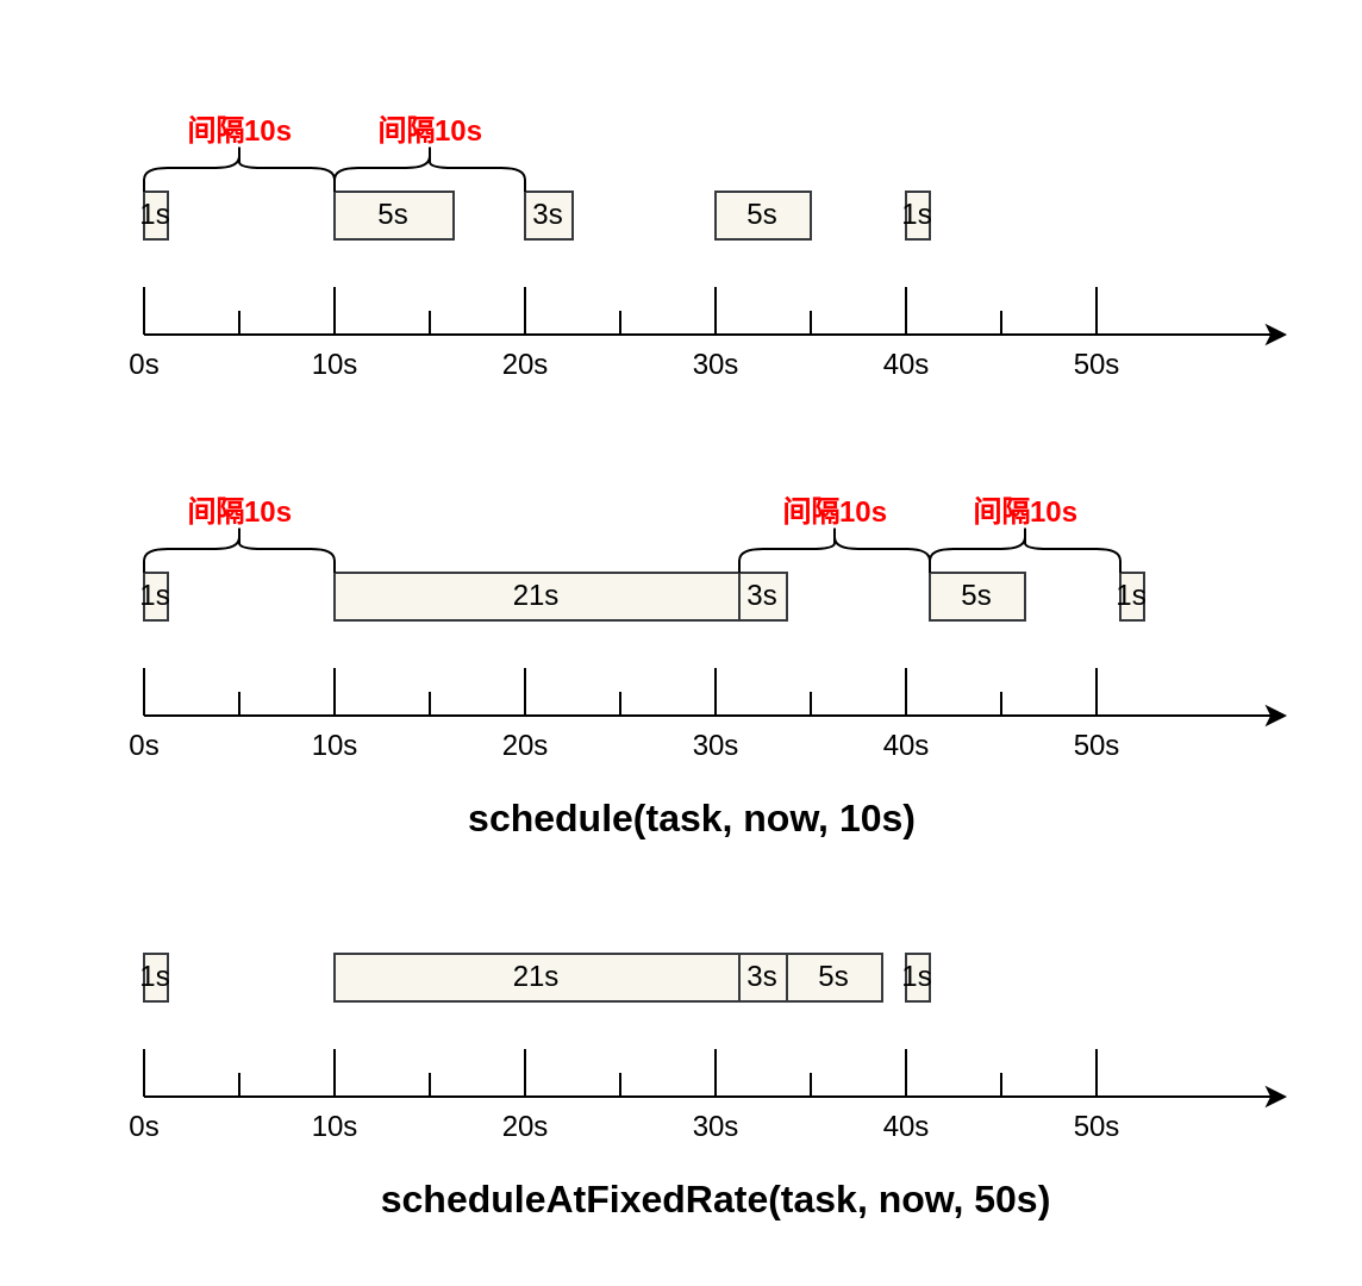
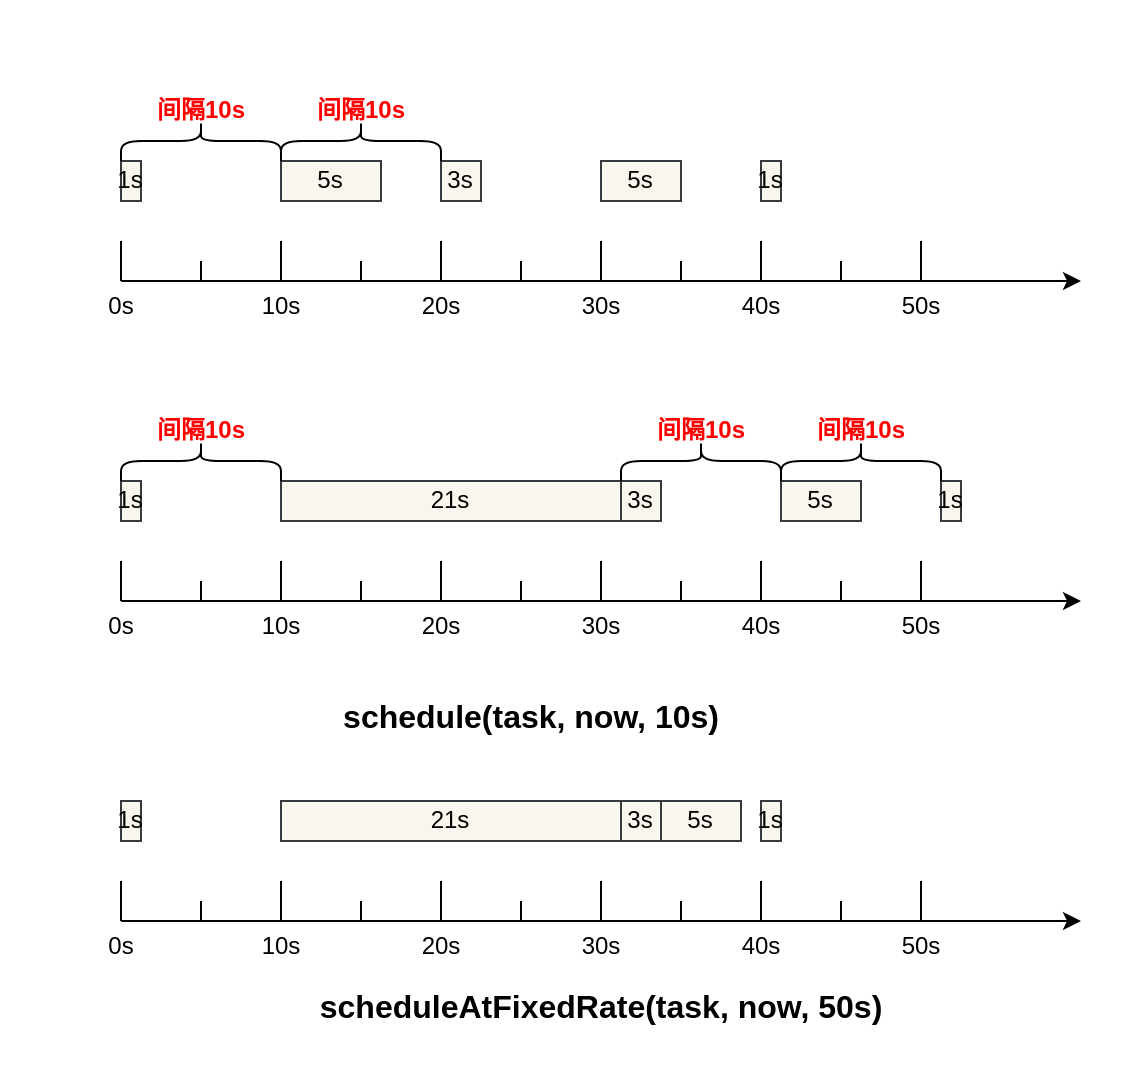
  <mxCell id="0" />
  <mxCell id="1" parent="0" />
  <mxCell id="2" value="" style="group" parent="1" vertex="1" connectable="0"><mxGeometry x="40" y="120" width="500" height="48" as="geometry" /></mxCell>
  <mxCell id="3" value="" style="endArrow=classic;html=1;rounded=0;" parent="2" edge="1"><mxGeometry width="50" height="50" relative="1" as="geometry"><mxPoint x="20" y="20" as="sourcePoint" /><mxPoint x="500" y="20" as="targetPoint" /></mxGeometry></mxCell>
  <mxCell id="4" value="" style="endArrow=none;html=1;rounded=0;" parent="2" edge="1"><mxGeometry width="50" height="50" relative="1" as="geometry"><mxPoint x="20" y="20" as="sourcePoint" /><mxPoint x="20" as="targetPoint" /></mxGeometry></mxCell>
  <mxCell id="5" value="" style="endArrow=none;html=1;rounded=0;" parent="2" edge="1"><mxGeometry width="50" height="50" relative="1" as="geometry"><mxPoint x="60" y="20" as="sourcePoint" /><mxPoint x="60" y="10" as="targetPoint" /></mxGeometry></mxCell>
  <mxCell id="6" value="" style="endArrow=none;html=1;rounded=0;" parent="2" edge="1"><mxGeometry width="50" height="50" relative="1" as="geometry"><mxPoint x="100" y="20" as="sourcePoint" /><mxPoint x="100" as="targetPoint" /></mxGeometry></mxCell>
  <mxCell id="7" value="" style="endArrow=none;html=1;rounded=0;" parent="2" edge="1"><mxGeometry width="50" height="50" relative="1" as="geometry"><mxPoint x="140" y="20" as="sourcePoint" /><mxPoint x="140" y="10" as="targetPoint" /></mxGeometry></mxCell>
  <mxCell id="8" value="" style="endArrow=none;html=1;rounded=0;" parent="2" edge="1"><mxGeometry width="50" height="50" relative="1" as="geometry"><mxPoint x="180" y="20" as="sourcePoint" /><mxPoint x="180" as="targetPoint" /></mxGeometry></mxCell>
  <mxCell id="9" value="" style="endArrow=none;html=1;rounded=0;" parent="2" edge="1"><mxGeometry width="50" height="50" relative="1" as="geometry"><mxPoint x="220" y="20" as="sourcePoint" /><mxPoint x="220" y="10" as="targetPoint" /></mxGeometry></mxCell>
  <mxCell id="10" value="" style="endArrow=none;html=1;rounded=0;" parent="2" edge="1"><mxGeometry width="50" height="50" relative="1" as="geometry"><mxPoint x="260" y="20" as="sourcePoint" /><mxPoint x="260" as="targetPoint" /></mxGeometry></mxCell>
  <mxCell id="11" value="" style="endArrow=none;html=1;rounded=0;" parent="2" edge="1"><mxGeometry width="50" height="50" relative="1" as="geometry"><mxPoint x="300" y="20" as="sourcePoint" /><mxPoint x="300" y="10" as="targetPoint" /></mxGeometry></mxCell>
  <mxCell id="12" value="" style="endArrow=none;html=1;rounded=0;" parent="2" edge="1"><mxGeometry width="50" height="50" relative="1" as="geometry"><mxPoint x="340" y="20" as="sourcePoint" /><mxPoint x="340" as="targetPoint" /></mxGeometry></mxCell>
  <mxCell id="13" value="0s" style="text;html=1;align=center;verticalAlign=middle;resizable=0;points=[];autosize=1;strokeColor=none;fillColor=none;" parent="2" vertex="1"><mxGeometry y="18" width="40" height="30" as="geometry" /></mxCell>
  <mxCell id="14" value="10s" style="text;html=1;align=center;verticalAlign=middle;resizable=0;points=[];autosize=1;strokeColor=none;fillColor=none;" parent="2" vertex="1"><mxGeometry x="80" y="18" width="40" height="30" as="geometry" /></mxCell>
  <mxCell id="15" value="20s" style="text;html=1;align=center;verticalAlign=middle;resizable=0;points=[];autosize=1;strokeColor=none;fillColor=none;" parent="2" vertex="1"><mxGeometry x="160" y="18" width="40" height="30" as="geometry" /></mxCell>
  <mxCell id="16" value="30s" style="text;html=1;align=center;verticalAlign=middle;resizable=0;points=[];autosize=1;strokeColor=none;fillColor=none;" parent="2" vertex="1"><mxGeometry x="240" y="18" width="40" height="30" as="geometry" /></mxCell>
  <mxCell id="17" value="40s" style="text;html=1;align=center;verticalAlign=middle;resizable=0;points=[];autosize=1;strokeColor=none;fillColor=none;" parent="2" vertex="1"><mxGeometry x="320" y="18" width="40" height="30" as="geometry" /></mxCell>
  <mxCell id="18" value="" style="endArrow=none;html=1;rounded=0;" parent="2" edge="1"><mxGeometry width="50" height="50" relative="1" as="geometry"><mxPoint x="380" y="20" as="sourcePoint" /><mxPoint x="380" y="10" as="targetPoint" /></mxGeometry></mxCell>
  <mxCell id="19" value="" style="endArrow=none;html=1;rounded=0;" parent="2" edge="1"><mxGeometry width="50" height="50" relative="1" as="geometry"><mxPoint x="420" y="20" as="sourcePoint" /><mxPoint x="420" as="targetPoint" /></mxGeometry></mxCell>
  <mxCell id="20" value="50s" style="text;html=1;align=center;verticalAlign=middle;resizable=0;points=[];autosize=1;strokeColor=none;fillColor=none;" parent="2" vertex="1"><mxGeometry x="400" y="18" width="40" height="30" as="geometry" /></mxCell>
  <mxCell id="21" value="1s" style="rounded=0;whiteSpace=wrap;html=1;fillColor=#f9f7ed;strokeColor=#36393d;" parent="1" vertex="1"><mxGeometry x="60" y="80" width="10" height="20" as="geometry" /></mxCell>
  <mxCell id="22" value="5s" style="rounded=0;whiteSpace=wrap;html=1;fillColor=#f9f7ed;strokeColor=#36393d;" parent="1" vertex="1"><mxGeometry x="140" y="80" width="50" height="20" as="geometry" /></mxCell>
  <mxCell id="23" value="3s" style="rounded=0;whiteSpace=wrap;html=1;fillColor=#f9f7ed;strokeColor=#36393d;" parent="1" vertex="1"><mxGeometry x="220" y="80" width="20" height="20" as="geometry" /></mxCell>
  <mxCell id="24" value="5s" style="rounded=0;whiteSpace=wrap;html=1;fillColor=#f9f7ed;strokeColor=#36393d;" parent="1" vertex="1"><mxGeometry x="300" y="80" width="40" height="20" as="geometry" /></mxCell>
  <mxCell id="25" value="1s" style="rounded=0;whiteSpace=wrap;html=1;fillColor=#f9f7ed;strokeColor=#36393d;" parent="1" vertex="1"><mxGeometry x="380" y="80" width="10" height="20" as="geometry" /></mxCell>
  <mxCell id="26" value="" style="group" parent="1" vertex="1" connectable="0"><mxGeometry x="40" y="280" width="500" height="48" as="geometry" /></mxCell>
  <mxCell id="27" value="" style="endArrow=classic;html=1;rounded=0;" parent="26" edge="1"><mxGeometry width="50" height="50" relative="1" as="geometry"><mxPoint x="20" y="20" as="sourcePoint" /><mxPoint x="500" y="20" as="targetPoint" /></mxGeometry></mxCell>
  <mxCell id="28" value="" style="endArrow=none;html=1;rounded=0;" parent="26" edge="1"><mxGeometry width="50" height="50" relative="1" as="geometry"><mxPoint x="20" y="20" as="sourcePoint" /><mxPoint x="20" as="targetPoint" /></mxGeometry></mxCell>
  <mxCell id="29" value="" style="endArrow=none;html=1;rounded=0;" parent="26" edge="1"><mxGeometry width="50" height="50" relative="1" as="geometry"><mxPoint x="60" y="20" as="sourcePoint" /><mxPoint x="60" y="10" as="targetPoint" /></mxGeometry></mxCell>
  <mxCell id="30" value="" style="endArrow=none;html=1;rounded=0;" parent="26" edge="1"><mxGeometry width="50" height="50" relative="1" as="geometry"><mxPoint x="100" y="20" as="sourcePoint" /><mxPoint x="100" as="targetPoint" /></mxGeometry></mxCell>
  <mxCell id="31" value="" style="endArrow=none;html=1;rounded=0;" parent="26" edge="1"><mxGeometry width="50" height="50" relative="1" as="geometry"><mxPoint x="140" y="20" as="sourcePoint" /><mxPoint x="140" y="10" as="targetPoint" /></mxGeometry></mxCell>
  <mxCell id="32" value="" style="endArrow=none;html=1;rounded=0;" parent="26" edge="1"><mxGeometry width="50" height="50" relative="1" as="geometry"><mxPoint x="180" y="20" as="sourcePoint" /><mxPoint x="180" as="targetPoint" /></mxGeometry></mxCell>
  <mxCell id="33" value="" style="endArrow=none;html=1;rounded=0;" parent="26" edge="1"><mxGeometry width="50" height="50" relative="1" as="geometry"><mxPoint x="220" y="20" as="sourcePoint" /><mxPoint x="220" y="10" as="targetPoint" /></mxGeometry></mxCell>
  <mxCell id="34" value="" style="endArrow=none;html=1;rounded=0;" parent="26" edge="1"><mxGeometry width="50" height="50" relative="1" as="geometry"><mxPoint x="260" y="20" as="sourcePoint" /><mxPoint x="260" as="targetPoint" /></mxGeometry></mxCell>
  <mxCell id="35" value="" style="endArrow=none;html=1;rounded=0;" parent="26" edge="1"><mxGeometry width="50" height="50" relative="1" as="geometry"><mxPoint x="300" y="20" as="sourcePoint" /><mxPoint x="300" y="10" as="targetPoint" /></mxGeometry></mxCell>
  <mxCell id="36" value="" style="endArrow=none;html=1;rounded=0;" parent="26" edge="1"><mxGeometry width="50" height="50" relative="1" as="geometry"><mxPoint x="340" y="20" as="sourcePoint" /><mxPoint x="340" as="targetPoint" /></mxGeometry></mxCell>
  <mxCell id="37" value="0s" style="text;html=1;align=center;verticalAlign=middle;resizable=0;points=[];autosize=1;strokeColor=none;fillColor=none;" parent="26" vertex="1"><mxGeometry y="18" width="40" height="30" as="geometry" /></mxCell>
  <mxCell id="38" value="10s" style="text;html=1;align=center;verticalAlign=middle;resizable=0;points=[];autosize=1;strokeColor=none;fillColor=none;" parent="26" vertex="1"><mxGeometry x="80" y="18" width="40" height="30" as="geometry" /></mxCell>
  <mxCell id="39" value="20s" style="text;html=1;align=center;verticalAlign=middle;resizable=0;points=[];autosize=1;strokeColor=none;fillColor=none;" parent="26" vertex="1"><mxGeometry x="160" y="18" width="40" height="30" as="geometry" /></mxCell>
  <mxCell id="40" value="30s" style="text;html=1;align=center;verticalAlign=middle;resizable=0;points=[];autosize=1;strokeColor=none;fillColor=none;" parent="26" vertex="1"><mxGeometry x="240" y="18" width="40" height="30" as="geometry" /></mxCell>
  <mxCell id="41" value="40s" style="text;html=1;align=center;verticalAlign=middle;resizable=0;points=[];autosize=1;strokeColor=none;fillColor=none;" parent="26" vertex="1"><mxGeometry x="320" y="18" width="40" height="30" as="geometry" /></mxCell>
  <mxCell id="42" value="" style="endArrow=none;html=1;rounded=0;" parent="26" edge="1"><mxGeometry width="50" height="50" relative="1" as="geometry"><mxPoint x="380" y="20" as="sourcePoint" /><mxPoint x="380" y="10" as="targetPoint" /></mxGeometry></mxCell>
  <mxCell id="43" value="" style="endArrow=none;html=1;rounded=0;" parent="26" edge="1"><mxGeometry width="50" height="50" relative="1" as="geometry"><mxPoint x="420" y="20" as="sourcePoint" /><mxPoint x="420" as="targetPoint" /></mxGeometry></mxCell>
  <mxCell id="44" value="50s" style="text;html=1;align=center;verticalAlign=middle;resizable=0;points=[];autosize=1;strokeColor=none;fillColor=none;" parent="26" vertex="1"><mxGeometry x="400" y="18" width="40" height="30" as="geometry" /></mxCell>
  <mxCell id="45" value="1s" style="rounded=0;whiteSpace=wrap;html=1;fillColor=#f9f7ed;strokeColor=#36393d;" parent="1" vertex="1"><mxGeometry x="60" y="240" width="10" height="20" as="geometry" /></mxCell>
  <mxCell id="46" value="21s" style="rounded=0;whiteSpace=wrap;html=1;fillColor=#f9f7ed;strokeColor=#36393d;" parent="1" vertex="1"><mxGeometry x="140" y="240" width="170" height="20" as="geometry" /></mxCell>
  <mxCell id="47" value="3s" style="rounded=0;whiteSpace=wrap;html=1;fillColor=#f9f7ed;strokeColor=#36393d;" parent="1" vertex="1"><mxGeometry x="310" y="240" width="20" height="20" as="geometry" /></mxCell>
  <mxCell id="48" value="5s" style="rounded=0;whiteSpace=wrap;html=1;fillColor=#f9f7ed;strokeColor=#36393d;" parent="1" vertex="1"><mxGeometry x="390" y="240" width="40" height="20" as="geometry" /></mxCell>
  <mxCell id="49" value="1s" style="rounded=0;whiteSpace=wrap;html=1;fillColor=#f9f7ed;strokeColor=#36393d;" parent="1" vertex="1"><mxGeometry x="470" y="240" width="10" height="20" as="geometry" /></mxCell>
  <mxCell id="50" value="" style="shape=curlyBracket;whiteSpace=wrap;html=1;rounded=1;labelPosition=left;verticalLabelPosition=middle;align=right;verticalAlign=middle;direction=south;" parent="1" vertex="1"><mxGeometry x="310" y="220" width="80" height="20" as="geometry" /></mxCell>
  <mxCell id="51" value="间隔10s" style="text;html=1;align=center;verticalAlign=middle;resizable=0;points=[];autosize=1;strokeColor=none;fillColor=none;fontColor=#FF0000;fontStyle=1" parent="1" vertex="1"><mxGeometry x="315" y="200" width="70" height="30" as="geometry" /></mxCell>
  <mxCell id="52" value="" style="shape=curlyBracket;whiteSpace=wrap;html=1;rounded=1;flipH=1;labelPosition=right;verticalLabelPosition=middle;align=left;verticalAlign=middle;direction=south;" parent="1" vertex="1"><mxGeometry x="60" y="60" width="80" height="20" as="geometry" /></mxCell>
  <mxCell id="53" value="间隔10s" style="text;html=1;align=center;verticalAlign=middle;resizable=0;points=[];autosize=1;strokeColor=none;fillColor=none;fontColor=#FF0000;fontStyle=1" parent="1" vertex="1"><mxGeometry x="65" y="40" width="70" height="30" as="geometry" /></mxCell>
  <mxCell id="54" value="" style="group" parent="1" vertex="1" connectable="0"><mxGeometry x="40" y="430" width="500" height="58" as="geometry" /></mxCell>
  <mxCell id="55" value="0s" style="text;html=1;align=center;verticalAlign=middle;resizable=0;points=[];autosize=1;strokeColor=none;fillColor=none;" parent="54" vertex="1"><mxGeometry y="28" width="40" height="30" as="geometry" /></mxCell>
  <mxCell id="56" value="" style="endArrow=classic;html=1;rounded=0;" parent="54" edge="1"><mxGeometry width="50" height="50" relative="1" as="geometry"><mxPoint x="20" y="30" as="sourcePoint" /><mxPoint x="500" y="30" as="targetPoint" /></mxGeometry></mxCell>
  <mxCell id="57" value="" style="endArrow=none;html=1;rounded=0;" parent="54" edge="1"><mxGeometry width="50" height="50" relative="1" as="geometry"><mxPoint x="20" y="30" as="sourcePoint" /><mxPoint x="20" y="10" as="targetPoint" /></mxGeometry></mxCell>
  <mxCell id="58" value="" style="endArrow=none;html=1;rounded=0;" parent="54" edge="1"><mxGeometry width="50" height="50" relative="1" as="geometry"><mxPoint x="60" y="30" as="sourcePoint" /><mxPoint x="60" y="20" as="targetPoint" /></mxGeometry></mxCell>
  <mxCell id="59" value="" style="endArrow=none;html=1;rounded=0;" parent="54" edge="1"><mxGeometry width="50" height="50" relative="1" as="geometry"><mxPoint x="100" y="30" as="sourcePoint" /><mxPoint x="100" y="10" as="targetPoint" /></mxGeometry></mxCell>
  <mxCell id="60" value="" style="endArrow=none;html=1;rounded=0;" parent="54" edge="1"><mxGeometry width="50" height="50" relative="1" as="geometry"><mxPoint x="140" y="30" as="sourcePoint" /><mxPoint x="140" y="20" as="targetPoint" /></mxGeometry></mxCell>
  <mxCell id="61" value="" style="endArrow=none;html=1;rounded=0;" parent="54" edge="1"><mxGeometry width="50" height="50" relative="1" as="geometry"><mxPoint x="180" y="30" as="sourcePoint" /><mxPoint x="180" y="10" as="targetPoint" /></mxGeometry></mxCell>
  <mxCell id="62" value="" style="endArrow=none;html=1;rounded=0;" parent="54" edge="1"><mxGeometry width="50" height="50" relative="1" as="geometry"><mxPoint x="220" y="30" as="sourcePoint" /><mxPoint x="220" y="20" as="targetPoint" /></mxGeometry></mxCell>
  <mxCell id="63" value="" style="endArrow=none;html=1;rounded=0;" parent="54" edge="1"><mxGeometry width="50" height="50" relative="1" as="geometry"><mxPoint x="260" y="30" as="sourcePoint" /><mxPoint x="260" y="10" as="targetPoint" /></mxGeometry></mxCell>
  <mxCell id="64" value="" style="endArrow=none;html=1;rounded=0;" parent="54" edge="1"><mxGeometry width="50" height="50" relative="1" as="geometry"><mxPoint x="300" y="30" as="sourcePoint" /><mxPoint x="300" y="20" as="targetPoint" /></mxGeometry></mxCell>
  <mxCell id="65" value="" style="endArrow=none;html=1;rounded=0;" parent="54" edge="1"><mxGeometry width="50" height="50" relative="1" as="geometry"><mxPoint x="340" y="30" as="sourcePoint" /><mxPoint x="340" y="10" as="targetPoint" /></mxGeometry></mxCell>
  <mxCell id="66" value="10s" style="text;html=1;align=center;verticalAlign=middle;resizable=0;points=[];autosize=1;strokeColor=none;fillColor=none;" parent="54" vertex="1"><mxGeometry x="80" y="28" width="40" height="30" as="geometry" /></mxCell>
  <mxCell id="67" value="20s" style="text;html=1;align=center;verticalAlign=middle;resizable=0;points=[];autosize=1;strokeColor=none;fillColor=none;" parent="54" vertex="1"><mxGeometry x="160" y="28" width="40" height="30" as="geometry" /></mxCell>
  <mxCell id="68" value="30s" style="text;html=1;align=center;verticalAlign=middle;resizable=0;points=[];autosize=1;strokeColor=none;fillColor=none;" parent="54" vertex="1"><mxGeometry x="240" y="28" width="40" height="30" as="geometry" /></mxCell>
  <mxCell id="69" value="40s" style="text;html=1;align=center;verticalAlign=middle;resizable=0;points=[];autosize=1;strokeColor=none;fillColor=none;" parent="54" vertex="1"><mxGeometry x="320" y="28" width="40" height="30" as="geometry" /></mxCell>
  <mxCell id="70" value="" style="endArrow=none;html=1;rounded=0;" parent="54" edge="1"><mxGeometry width="50" height="50" relative="1" as="geometry"><mxPoint x="380" y="30" as="sourcePoint" /><mxPoint x="380" y="20" as="targetPoint" /></mxGeometry></mxCell>
  <mxCell id="71" value="" style="endArrow=none;html=1;rounded=0;" parent="54" edge="1"><mxGeometry width="50" height="50" relative="1" as="geometry"><mxPoint x="420" y="30" as="sourcePoint" /><mxPoint x="420" y="10" as="targetPoint" /></mxGeometry></mxCell>
  <mxCell id="72" value="50s" style="text;html=1;align=center;verticalAlign=middle;resizable=0;points=[];autosize=1;strokeColor=none;fillColor=none;" parent="54" vertex="1"><mxGeometry x="400" y="28" width="40" height="30" as="geometry" /></mxCell>
  <mxCell id="73" value="1s" style="rounded=0;whiteSpace=wrap;html=1;fillColor=#f9f7ed;strokeColor=#36393d;" parent="54" vertex="1"><mxGeometry x="20" y="-30" width="10" height="20" as="geometry" /></mxCell>
  <mxCell id="74" value="21s" style="rounded=0;whiteSpace=wrap;html=1;fillColor=#f9f7ed;strokeColor=#36393d;" parent="54" vertex="1"><mxGeometry x="100" y="-30" width="170" height="20" as="geometry" /></mxCell>
  <mxCell id="75" value="3s" style="rounded=0;whiteSpace=wrap;html=1;fillColor=#f9f7ed;strokeColor=#36393d;" parent="54" vertex="1"><mxGeometry x="270" y="-30" width="20" height="20" as="geometry" /></mxCell>
  <mxCell id="76" value="5s" style="rounded=0;whiteSpace=wrap;html=1;fillColor=#f9f7ed;strokeColor=#36393d;" parent="54" vertex="1"><mxGeometry x="290" y="-30" width="40" height="20" as="geometry" /></mxCell>
  <mxCell id="77" value="1s" style="rounded=0;whiteSpace=wrap;html=1;fillColor=#f9f7ed;strokeColor=#36393d;" parent="54" vertex="1"><mxGeometry x="340" y="-30" width="10" height="20" as="geometry" /></mxCell>
- <mxCell id="78" value="schedule(task, now, 10s)" style="text;html=1;align=center;verticalAlign=middle;resizable=0;points=[];autosize=1;strokeColor=none;fillColor=none;fontSize=16;fontStyle=1" parent="1" vertex="1"><mxGeometry x="185" y="328" width="210" height="30" as="geometry" /></mxCell>
+ <mxCell id="78" value="schedule(task, now, 10s)" style="text;html=1;align=center;verticalAlign=middle;resizable=0;points=[];autosize=1;strokeColor=none;fillColor=none;fontSize=16;fontStyle=1" parent="1" vertex="1"><mxGeometry x="160" y="343" width="210" height="30" as="geometry" /></mxCell>
  <mxCell id="79" value="scheduleAtFixedRate(task, now, 50s)" style="text;html=1;align=center;verticalAlign=middle;resizable=0;points=[];autosize=1;strokeColor=none;fillColor=none;fontSize=16;fontStyle=1" parent="1" vertex="1"><mxGeometry x="150" y="488" width="300" height="30" as="geometry" /></mxCell>
  <mxCell id="80" value="" style="shape=curlyBracket;whiteSpace=wrap;html=1;rounded=1;flipH=1;labelPosition=right;verticalLabelPosition=middle;align=left;verticalAlign=middle;direction=south;" vertex="1" parent="1"><mxGeometry x="60" y="220" width="80" height="20" as="geometry" /></mxCell>
  <mxCell id="81" value="间隔10s" style="text;html=1;align=center;verticalAlign=middle;resizable=0;points=[];autosize=1;strokeColor=none;fillColor=none;fontColor=#FF0000;fontStyle=1" vertex="1" parent="1"><mxGeometry x="65" y="200" width="70" height="30" as="geometry" /></mxCell>
  <mxCell id="82" value="" style="shape=curlyBracket;whiteSpace=wrap;html=1;rounded=1;flipH=1;labelPosition=right;verticalLabelPosition=middle;align=left;verticalAlign=middle;direction=south;" vertex="1" parent="1"><mxGeometry x="140" y="60" width="80" height="20" as="geometry" /></mxCell>
  <mxCell id="83" value="间隔10s" style="text;html=1;align=center;verticalAlign=middle;resizable=0;points=[];autosize=1;strokeColor=none;fillColor=none;fontColor=#FF0000;fontStyle=1" vertex="1" parent="1"><mxGeometry x="145" y="40" width="70" height="30" as="geometry" /></mxCell>
  <mxCell id="84" value="" style="shape=curlyBracket;whiteSpace=wrap;html=1;rounded=1;flipH=1;labelPosition=right;verticalLabelPosition=middle;align=left;verticalAlign=middle;direction=south;" vertex="1" parent="1"><mxGeometry x="390" y="220" width="80" height="20" as="geometry" /></mxCell>
  <mxCell id="85" value="间隔10s" style="text;html=1;align=center;verticalAlign=middle;resizable=0;points=[];autosize=1;strokeColor=none;fillColor=none;fontColor=#FF0000;fontStyle=1" vertex="1" parent="1"><mxGeometry x="395" y="200" width="70" height="30" as="geometry" /></mxCell>
  <mxCell id="86" value="nxt" style="text;html=1;align=center;verticalAlign=middle;resizable=0;points=[];autosize=1;strokeColor=none;fillColor=none;fontColor=#FFFFFF;" vertex="1" parent="1"><mxGeometry x="20" y="20" width="40" height="30" as="geometry" /></mxCell>
  <mxCell id="87" value="nxt" style="text;html=1;align=center;verticalAlign=middle;resizable=0;points=[];autosize=1;strokeColor=none;fillColor=none;fontColor=#FFFFFF;" vertex="1" parent="1"><mxGeometry x="510" y="480" width="40" height="30" as="geometry" /></mxCell>
